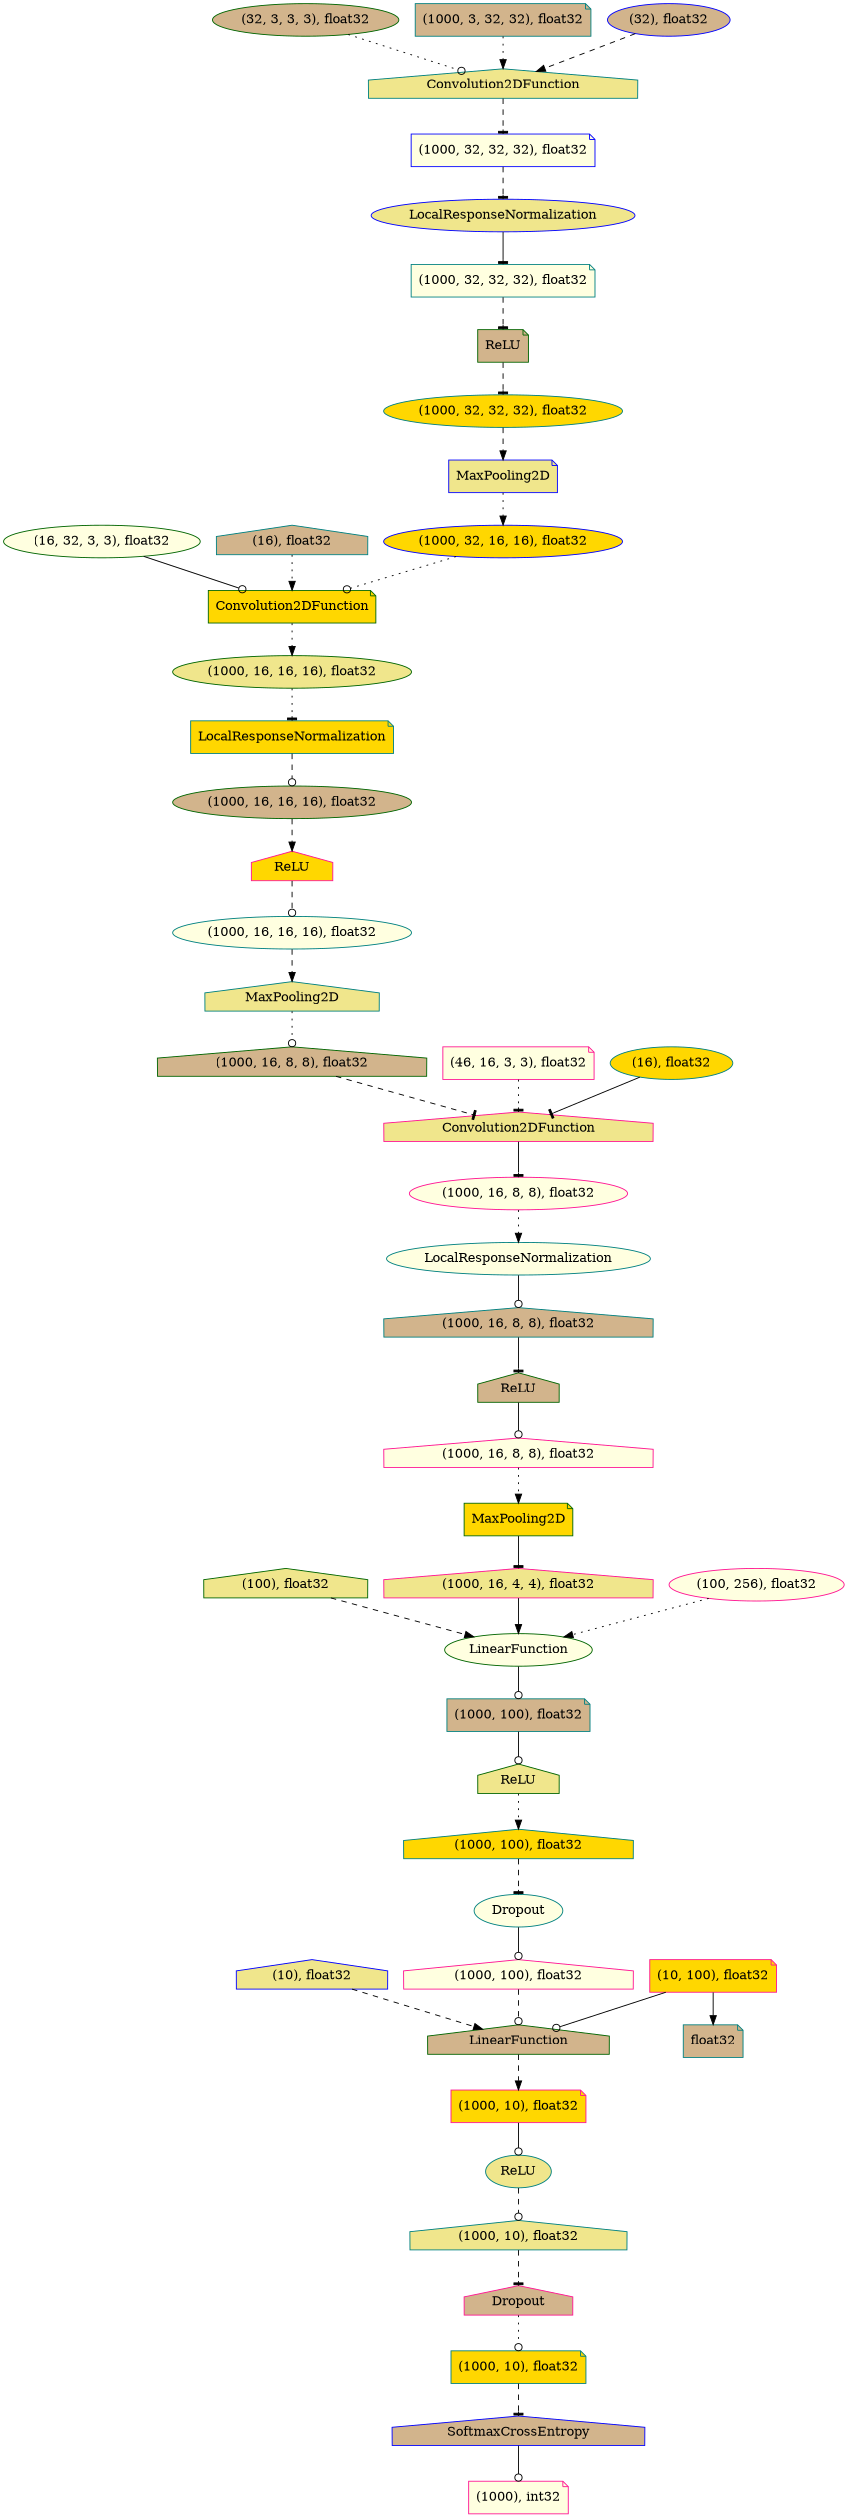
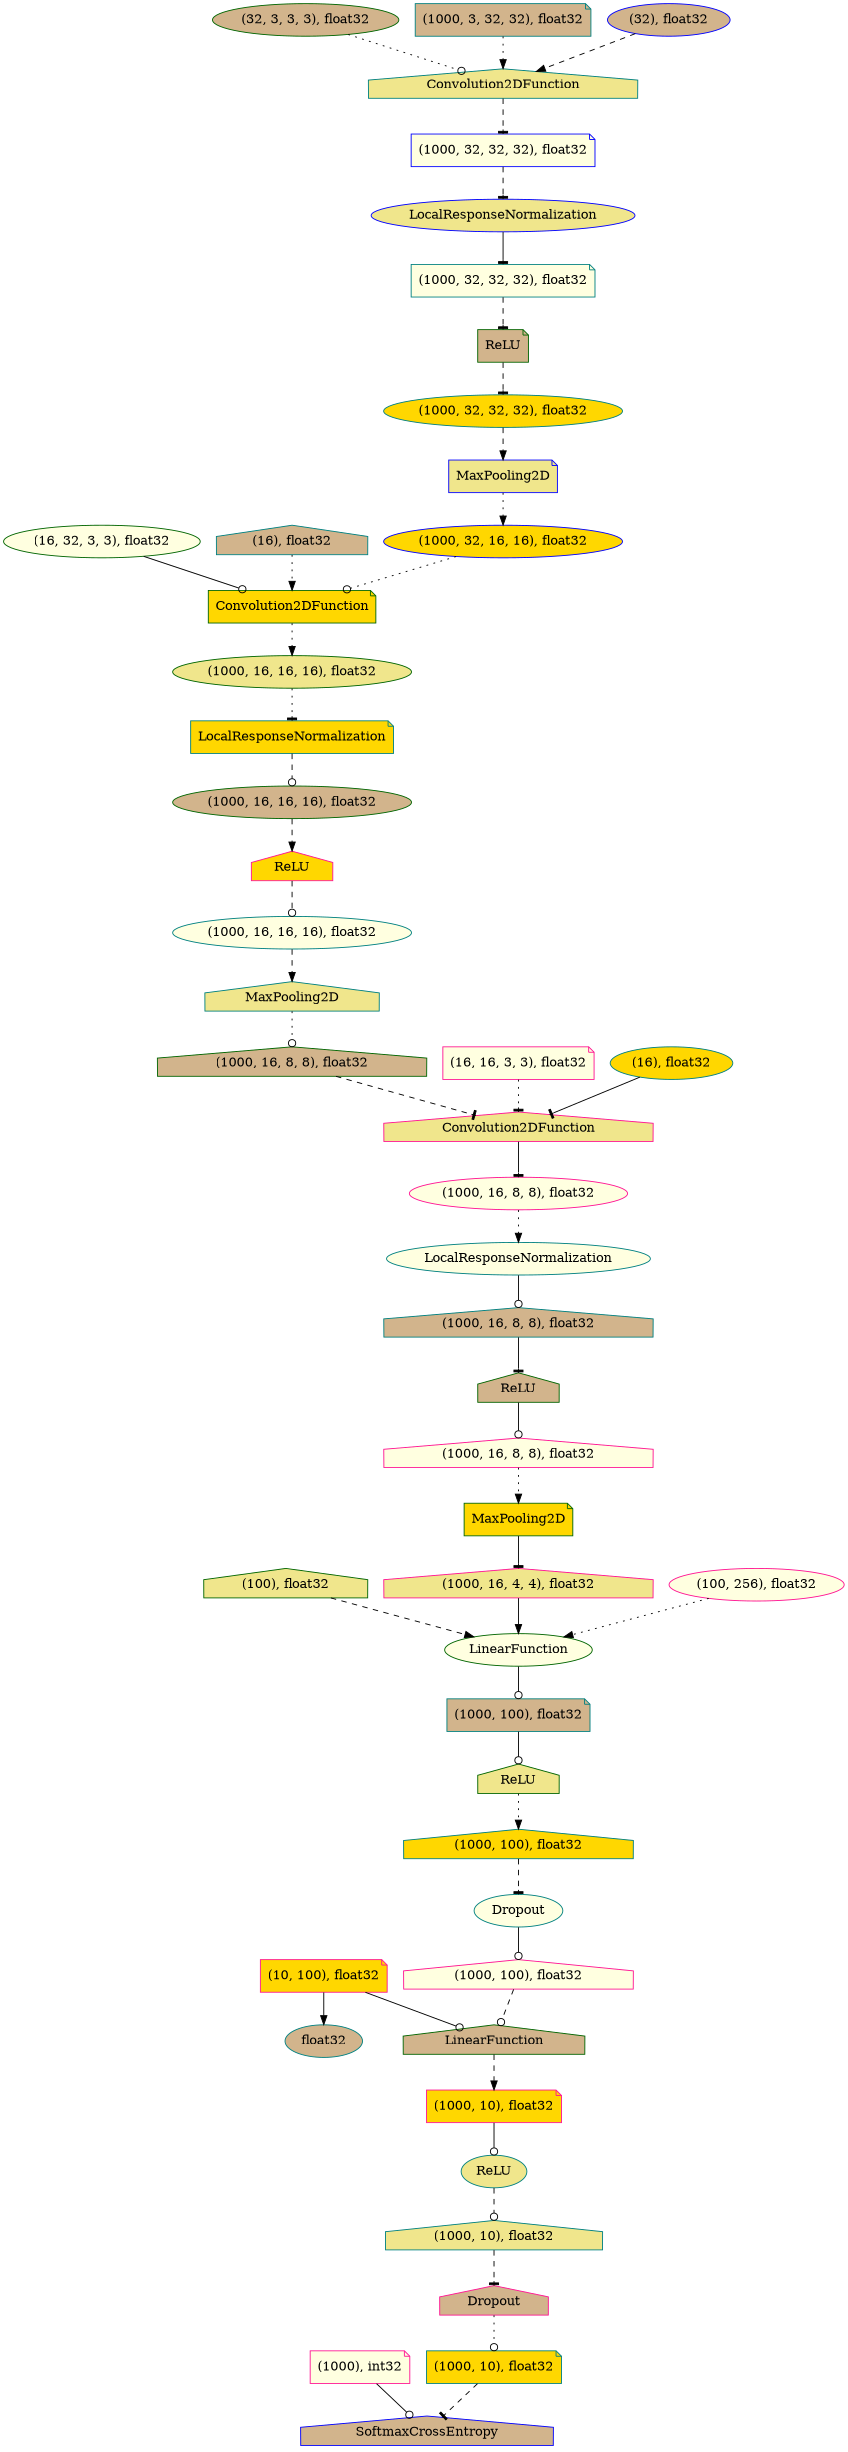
  digraph {
    node [color=teal fillcolor=tan shape=house style=filled]
    edge [arrowhead=odot style=dashed]
    n1 [color=deeppink label=Dropout]
    n2 [fillcolor=gold label="(1000, 10), float32" shape=note]
    n3 [color=blue label=SoftmaxCrossEntropy]
    n4 [fillcolor=khaki label=Convolution2DFunction]
    n5 [color=blue fillcolor=lightyellow label="(1000, 32, 32, 32), float32" shape=note]
    n6 [color=blue fillcolor=khaki label=LocalResponseNormalization shape=ellipse]
    n7 [fillcolor=lightyellow label="(1000, 16, 16, 16), float32" shape=ellipse]
    n8 [fillcolor=khaki label=MaxPooling2D]
    n9 [color=darkgreen label="(1000, 16, 8, 8), float32"]
    n10 [fillcolor=lightyellow label="(1000, 32, 32, 32), float32" shape=note]
    n11 [color=darkgreen fillcolor=khaki label="(100), float32"]
    n12 [color=darkgreen fillcolor=lightyellow label=LinearFunction shape=ellipse]
    n13 [label="(1000, 100), float32" shape=note]
-   n14 [label=float32 shape=note]
+   n14 [label=float32 shape=ellipse]
    n15 [color=deeppink fillcolor=khaki label=Convolution2DFunction]
    n16 [color=deeppink fillcolor=lightyellow label="(1000, 16, 8, 8), float32" shape=ellipse]
    n17 [label="(1000, 16, 8, 8), float32"]
    n18 [color=darkgreen label=ReLU]
    n19 [color=deeppink fillcolor=lightyellow label="(1000, 16, 8, 8), float32"]
    n20 [color=deeppink fillcolor=gold label=ReLU]
-   n21 [color=blue fillcolor=khaki label="(10), float32"]
    n22 [color=darkgreen label=LinearFunction]
    n23 [color=deeppink fillcolor=gold label="(1000, 10), float32" shape=note]
    n24 [color=deeppink fillcolor=gold label="(10, 100), float32" shape=note]
    n25 [fillcolor=lightyellow label=LocalResponseNormalization shape=ellipse]
    n26 [color=deeppink fillcolor=lightyellow label="(1000), int32" shape=note]
-   n27 [color=deeppink fillcolor=lightyellow label="(46, 16, 3, 3), float32" shape=note]
+   n27 [color=deeppink fillcolor=lightyellow label="(16, 16, 3, 3), float32" shape=note]
    n28 [color=darkgreen fillcolor=khaki label=ReLU]
    n29 [color=darkgreen label="(32, 3, 3, 3), float32" shape=ellipse]
    n30 [color=darkgreen fillcolor=lightyellow label="(16, 32, 3, 3), float32" shape=ellipse]
    n31 [color=darkgreen fillcolor=gold label=Convolution2DFunction shape=note]
    n32 [color=darkgreen fillcolor=khaki label="(1000, 16, 16, 16), float32" shape=ellipse]
    n33 [color=darkgreen label=ReLU shape=note]
    n34 [fillcolor=gold label="(1000, 32, 32, 32), float32" shape=ellipse]
    n35 [color=darkgreen fillcolor=gold label=MaxPooling2D shape=note]
    n36 [fillcolor=khaki label=ReLU shape=ellipse]
    n37 [fillcolor=khaki label="(1000, 10), float32"]
    n38 [color=deeppink fillcolor=khaki label="(1000, 16, 4, 4), float32"]
    n39 [label="(1000, 3, 32, 32), float32" shape=note]
    n40 [fillcolor=gold label="(1000, 100), float32"]
    n41 [fillcolor=lightyellow label=Dropout shape=ellipse]
    n42 [color=blue label="(32), float32" shape=ellipse]
    n43 [color=darkgreen label="(1000, 16, 16, 16), float32" shape=ellipse]
    n44 [color=deeppink fillcolor=lightyellow label="(1000, 100), float32"]
    n45 [fillcolor=gold label=LocalResponseNormalization shape=note]
    n46 [label="(16), float32"]
    n47 [color=blue fillcolor=khaki label=MaxPooling2D shape=note]
    n48 [color=blue fillcolor=gold label="(1000, 32, 16, 16), float32" shape=ellipse]
    n49 [fillcolor=gold label="(16), float32" shape=ellipse]
    n50 [color=deeppink fillcolor=lightyellow label="(100, 256), float32" shape=ellipse]
    n1 -> n2 [style=dotted]
    n2 -> n3 [arrowhead=tee]
    n4 -> n5 [arrowhead=tee]
    n5 -> n6 [arrowhead=tee]
    n6 -> n10 [arrowhead=tee style=solid]
    n7 -> n8 [arrowhead=normal]
    n8 -> n9 [style=dotted]
    n9 -> n15 [arrowhead=tee]
    n10 -> n33 [arrowhead=tee]
    n11 -> n12 [arrowhead=normal]
    n12 -> n13 [style=solid]
    n13 -> n28 [style=solid]
    n15 -> n16 [arrowhead=tee style=solid]
    n16 -> n25 [arrowhead=normal style=dotted]
    n17 -> n18 [arrowhead=tee style=solid]
    n18 -> n19 [style=solid]
    n19 -> n35 [arrowhead=normal style=dotted]
    n20 -> n7
-   n21 -> n22 [arrowhead=normal]
    n22 -> n23 [arrowhead=normal]
    n23 -> n36 [style=solid]
    n24 -> n14 [arrowhead=normal style=solid]
    n24 -> n22 [style=solid]
    n25 -> n17 [style=solid]
-   n3 -> n26 [style=solid]
+   n26 -> n3 [style=solid]
    n27 -> n15 [arrowhead=tee style=dotted]
    n28 -> n40 [arrowhead=normal style=dotted]
    n29 -> n4 [style=dotted]
    n30 -> n31 [style=solid]
    n31 -> n32 [arrowhead=normal style=dotted]
    n32 -> n45 [arrowhead=tee style=dotted]
    n33 -> n34 [arrowhead=tee]
    n34 -> n47 [arrowhead=normal]
    n35 -> n38 [arrowhead=tee style=solid]
    n36 -> n37
    n37 -> n1 [arrowhead=tee]
    n38 -> n12 [arrowhead=normal style=solid]
    n39 -> n4 [arrowhead=normal style=dotted]
    n40 -> n41 [arrowhead=tee]
    n41 -> n44 [style=solid]
    n42 -> n4 [arrowhead=normal]
    n43 -> n20 [arrowhead=normal]
    n44 -> n22
    n45 -> n43
    n46 -> n31 [arrowhead=normal style=dotted]
    n47 -> n48 [arrowhead=normal style=dotted]
    n48 -> n31 [style=dotted]
    n49 -> n15 [arrowhead=tee style=solid]
    n50 -> n12 [arrowhead=normal style=dotted]
  }
